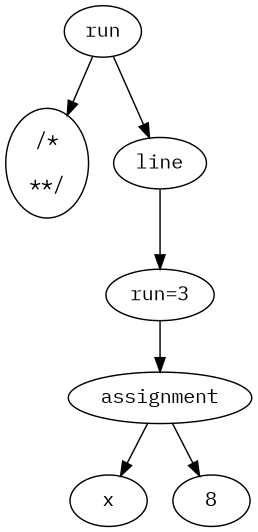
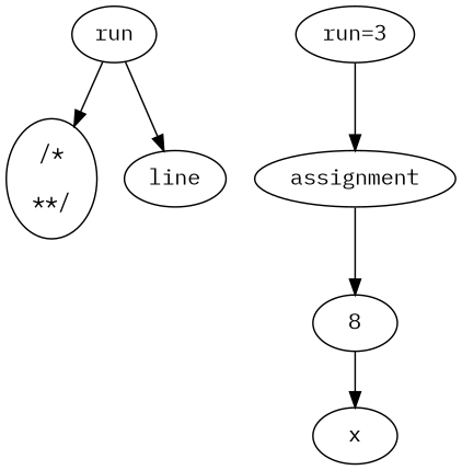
  digraph {
    fontname="IBM Plex Mono"
    node [fontname="IBM Plex Mono"]
    edge [fontname="IBM Plex Mono"]
    n1 [label=run]
    n2 [label="/*\n\n**/"]
    n3 [label=line]
    n4 [label="run=3"]
    n5 [label=assignment]
    n6 [label=x]
    n7 [label=8]
    n1 -> n2
    n1 -> n3
-   n3 -> n4
    n4 -> n5
-   n5 -> n6
+   n7 -> n6
    n5 -> n7
  }
